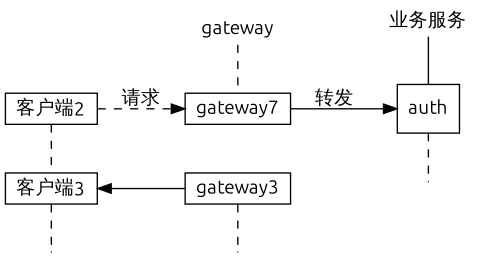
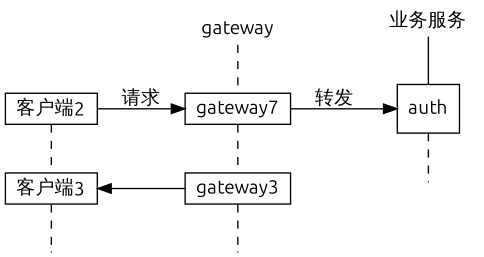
  digraph {
    fontname=Ubuntu
    rankdir=LR
    splines=polyline
    node [fontname=Ubuntu shape=box]
    edge [dir=none fontname=Ubuntu style=dashed]
    "客户端2" [height=0 width=0]
    "客户端4" [height=0 shape=point width=0]
    "客户端3" [height=0 width=0]
    n4 [height=0 label=gateway shape=plaintext width=0]
    n5 [height=0 label=gateway7 width=0]
    gateway4 [height=0 shape=point width=0]
    gateway3 [height=0 width=0]
    n8 [height=0 label="业务服务" shape=plaintext width=0]
    n9 [height=0.5 label=auth width=0.25]
    "业务服务4" [height=0 shape=point width=0]
    subgraph sub_1 {
      rank=same
      "客户端2"
      "客户端4"
      "客户端3"
    }
    subgraph sub_2 {
      rank=same
      n4
      n5
      gateway4
      gateway3
    }
    subgraph sub_3 {
      rank=same
      n8
      n9
      "业务服务4"
    }
    "客户端2" -> "客户端3"
-   "客户端2" -> n5 [label="请求" dir=""]
+   "客户端2" -> n5 [label="请求" dir="" style=""]
    "客户端3" -> "客户端4"
    n4 -> n5
+   n5 -> gateway3
    n5 -> n9 [label="转发" dir="" style=""]
    gateway3 -> "客户端3" [dir="" style=""]
    gateway3 -> gateway4
    n8 -> n9 [style=solid]
    n9 -> "业务服务4"
  }
